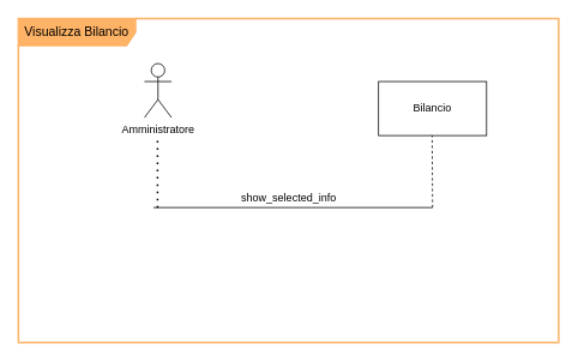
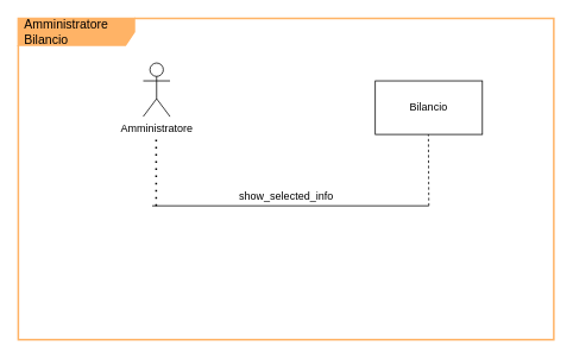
  <mxCell id="0" />
  <mxCell id="1" parent="0" />
  <mxCell id="2" value="Amministratore" style="shape=umlActor;verticalLabelPosition=bottom;verticalAlign=top;html=1;outlineConnect=0;" vertex="1" parent="1"><mxGeometry x="160" y="70" width="30" height="60" as="geometry" /></mxCell>
  <mxCell id="3" value="" style="endArrow=none;dashed=1;html=1;dashPattern=1 3;strokeWidth=2;" edge="1" parent="1"><mxGeometry width="50" height="50" relative="1" as="geometry"><mxPoint x="174.5" y="230" as="sourcePoint" /><mxPoint x="174.5" y="150" as="targetPoint" /></mxGeometry></mxCell>
  <mxCell id="4" value="Bilancio" style="rounded=0;whiteSpace=wrap;html=1;" vertex="1" parent="1"><mxGeometry x="420" y="90" width="120" height="60" as="geometry" /></mxCell>
  <mxCell id="5" value="" style="endArrow=none;html=1;" edge="1" parent="1"><mxGeometry width="50" height="50" relative="1" as="geometry"><mxPoint x="170" y="230" as="sourcePoint" /><mxPoint x="480" y="230" as="targetPoint" /></mxGeometry></mxCell>
  <mxCell id="6" value="" style="endArrow=none;dashed=1;html=1;" edge="1" parent="1"><mxGeometry width="50" height="50" relative="1" as="geometry"><mxPoint x="480" y="230" as="sourcePoint" /><mxPoint x="479.5" y="150" as="targetPoint" /></mxGeometry></mxCell>
  <mxCell id="7" value="show_selected_info" style="text;html=1;align=center;verticalAlign=middle;resizable=0;points=[];autosize=1;strokeColor=none;" vertex="1" parent="1"><mxGeometry x="260" y="210" width="120" height="20" as="geometry" /></mxCell>
- <mxCell id="8" value="&lt;font style=&quot;font-size: 14px&quot;&gt;Visualizza Bilancio&lt;/font&gt;" style="shape=umlFrame;whiteSpace=wrap;html=1;width=130;height=30;boundedLbl=1;verticalAlign=middle;align=left;spacingLeft=5;fillColor=#FFB366;strokeColor=#FFB366;strokeWidth=2;" vertex="1" parent="1"><mxGeometry x="20" y="20" width="600" height="360" as="geometry" /></mxCell>
+ <mxCell id="8" value="&lt;font style=&quot;font-size: 14px&quot;&gt;Amministratore Bilancio&lt;/font&gt;" style="shape=umlFrame;whiteSpace=wrap;html=1;width=130;height=30;boundedLbl=1;verticalAlign=middle;align=left;spacingLeft=5;fillColor=#FFB366;strokeColor=#FFB366;strokeWidth=2;" vertex="1" parent="1"><mxGeometry x="20" y="20" width="600" height="360" as="geometry" /></mxCell>
